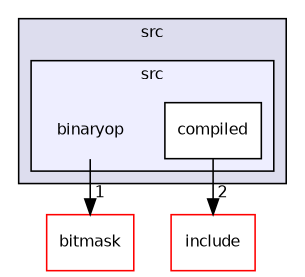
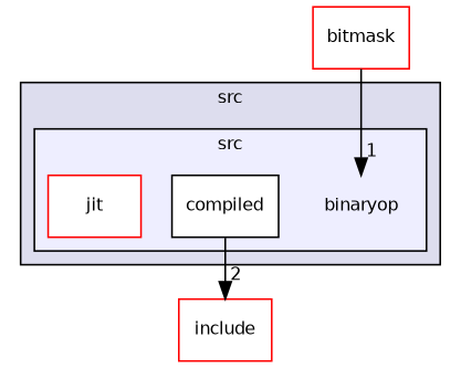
  digraph {
    compound=true
    node [color=red fontname=Helvetica fontsize=10 shape=box fillcolor=white style=filled]
    edge [labeldistance=1.5 labelfontname=Helvetica labelfontsize=10]
    n1 [label=binaryop shape=plaintext fillcolor="" style=""]
    n2 [color=black label=compiled]
+   n3 [label=jit]
    n4 [label=bitmask]
    n5 [label=include]
    subgraph cluster_1 {
      bgcolor="#ddddee"
      fontname=Helvetica
      fontsize=10
      label=src
      pencolor=black
      subgraph cluster_2 {
        bgcolor="#eeeeff"
        fontname=Helvetica
        fontsize=10
        label=src
        pencolor=black
        n1
        n2
+       n3
      }
    }
-   n1 -> n4 [headlabel=1]
+   n4 -> n1 [headlabel=1]
    n2 -> n5 [headlabel=2]
  }
